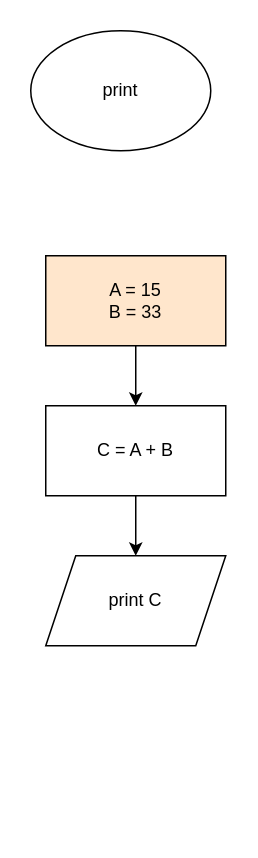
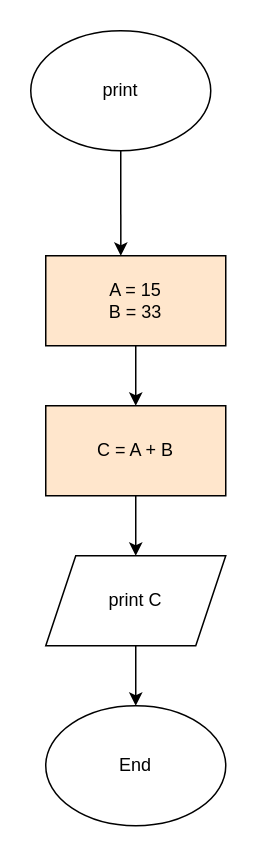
  <mxCell id="0" />
  <mxCell id="1" parent="0" />
+ <mxCell id="2" style="edgeStyle=orthogonalEdgeStyle;rounded=0;orthogonalLoop=1;jettySize=auto;html=1;entryX=0.417;entryY=0;entryDx=0;entryDy=0;entryPerimeter=0;" edge="1" parent="1" source="3" target="5"><mxGeometry relative="1" as="geometry" /></mxCell>
  <mxCell id="3" value="print" style="ellipse;whiteSpace=wrap;html=1;" vertex="1" parent="1"><mxGeometry x="20" y="20" width="120" height="80" as="geometry" /></mxCell>
  <mxCell id="4" style="edgeStyle=orthogonalEdgeStyle;rounded=0;orthogonalLoop=1;jettySize=auto;html=1;" edge="1" parent="1" source="5" target="7"><mxGeometry relative="1" as="geometry"><mxPoint x="90" y="300" as="targetPoint" /></mxGeometry></mxCell>
  <mxCell id="5" value="A = 15&lt;br&gt;B = 33" style="rounded=0;whiteSpace=wrap;html=1;fillColor=#ffe6cc;" vertex="1" parent="1"><mxGeometry x="30" y="170" width="120" height="60" as="geometry" /></mxCell>
  <mxCell id="6" style="edgeStyle=orthogonalEdgeStyle;rounded=0;orthogonalLoop=1;jettySize=auto;html=1;" edge="1" parent="1" source="7" target="9"><mxGeometry relative="1" as="geometry"><mxPoint x="90" y="390" as="targetPoint" /></mxGeometry></mxCell>
- <mxCell id="7" value="C = A + B" style="rounded=0;whiteSpace=wrap;html=1;" vertex="1" parent="1"><mxGeometry x="30" y="270" width="120" height="60" as="geometry" /></mxCell>
+ <mxCell id="7" value="C = A + B" style="rounded=0;whiteSpace=wrap;html=1;fillColor=#ffe6cc;" vertex="1" parent="1"><mxGeometry x="30" y="270" width="120" height="60" as="geometry" /></mxCell>
+ <mxCell id="8" style="edgeStyle=orthogonalEdgeStyle;rounded=0;orthogonalLoop=1;jettySize=auto;html=1;" edge="1" parent="1" source="9" target="10"><mxGeometry relative="1" as="geometry"><mxPoint x="90" y="510" as="targetPoint" /></mxGeometry></mxCell>
  <mxCell id="9" value="print C" style="shape=parallelogram;perimeter=parallelogramPerimeter;whiteSpace=wrap;html=1;fixedSize=1;" vertex="1" parent="1"><mxGeometry x="30" y="370" width="120" height="60" as="geometry" /></mxCell>
+ <mxCell id="10" value="End" style="ellipse;whiteSpace=wrap;html=1;" vertex="1" parent="1"><mxGeometry x="30" y="470" width="120" height="80" as="geometry" /></mxCell>
